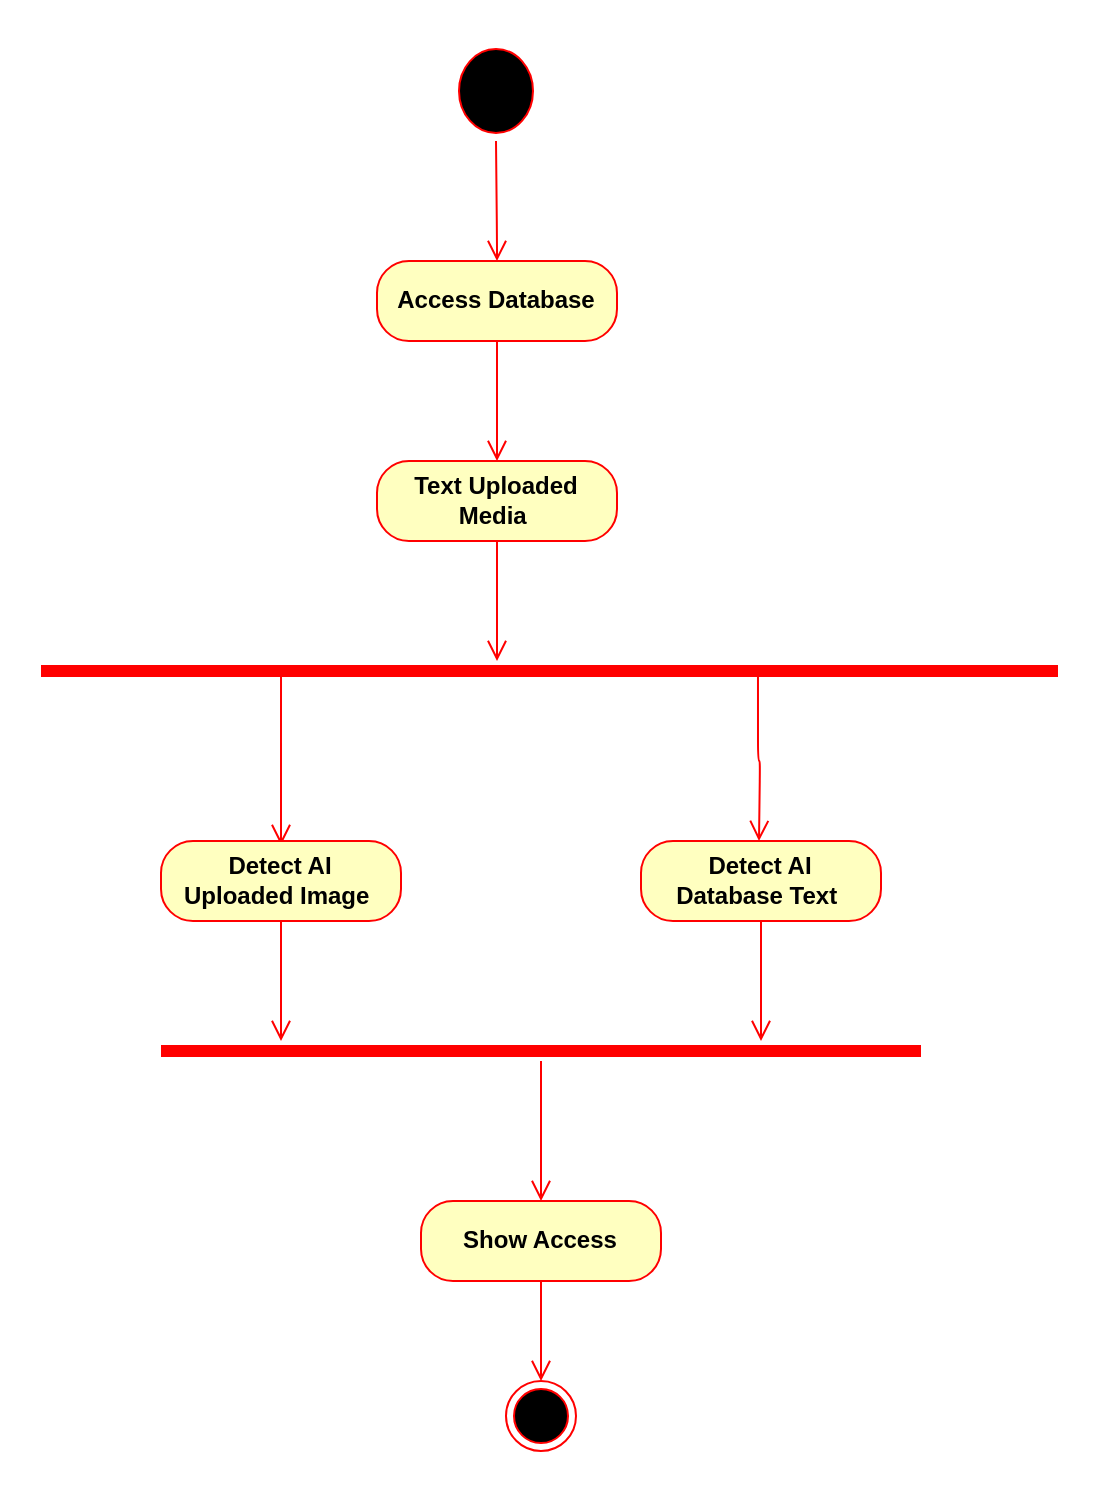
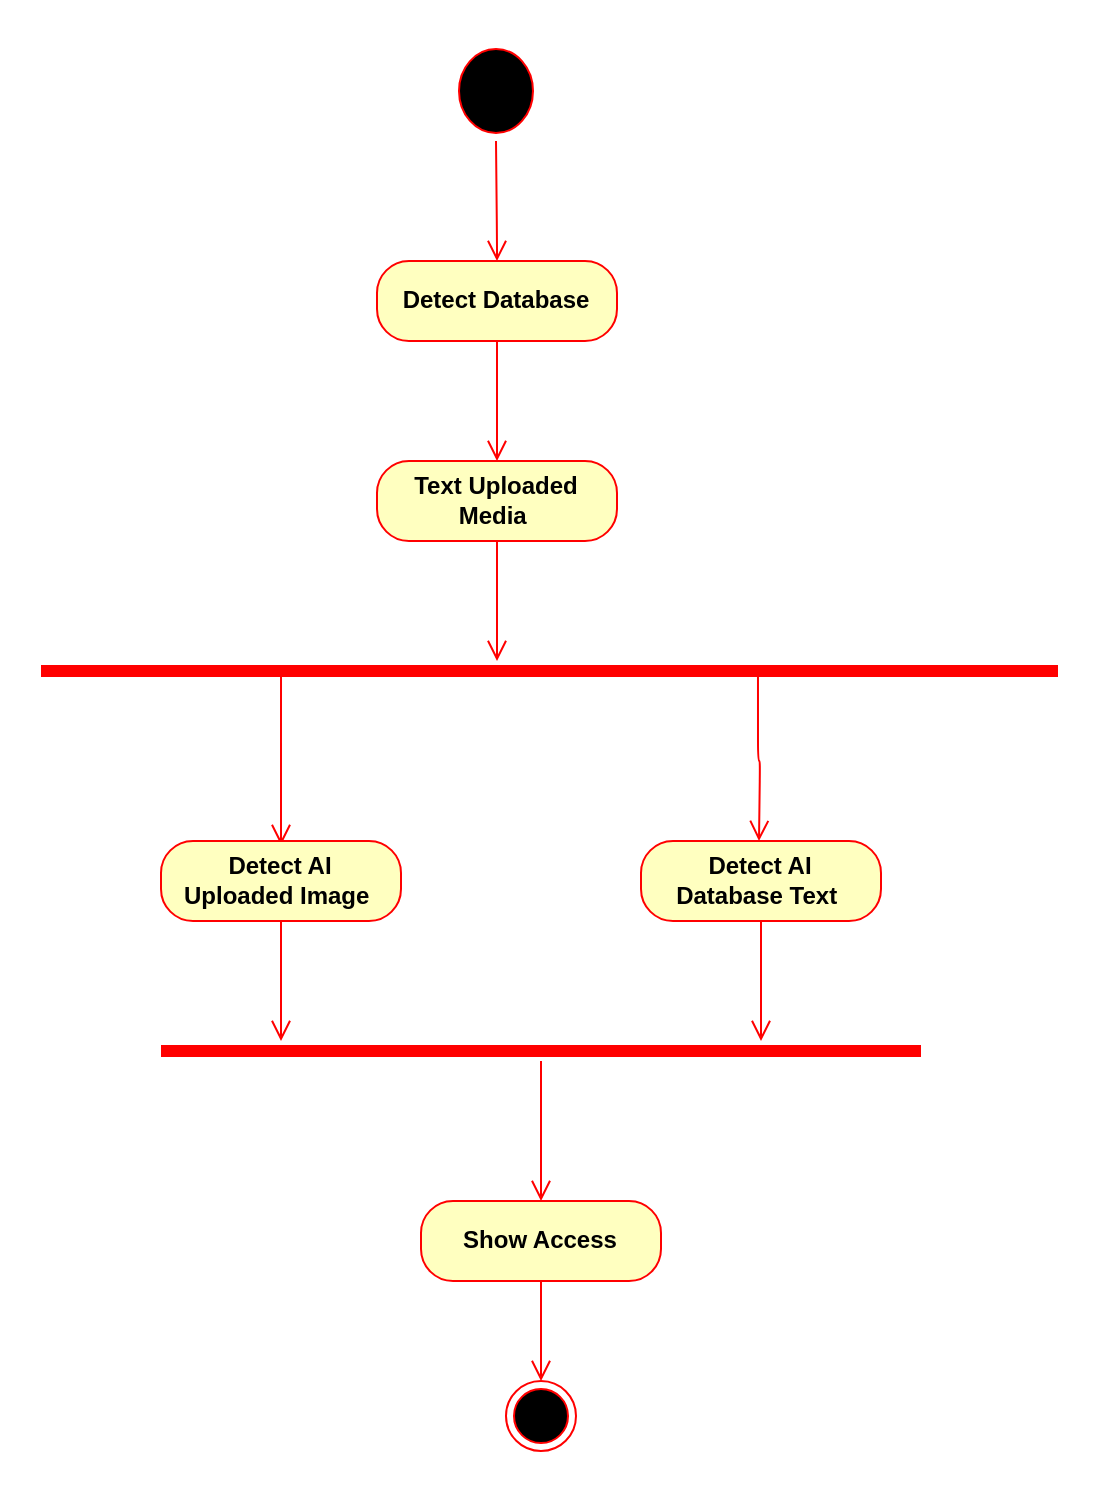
  <mxCell id="0" />
  <mxCell id="1" parent="0" />
  <mxCell id="2" value="" style="ellipse;html=1;shape=startState;fillColor=#000000;strokeColor=#ff0000;" vertex="1" parent="1"><mxGeometry x="225" y="20" width="45" height="50" as="geometry" /></mxCell>
  <mxCell id="3" value="" style="edgeStyle=orthogonalEdgeStyle;html=1;verticalAlign=bottom;endArrow=open;endSize=8;strokeColor=#ff0000;" edge="1" source="2" parent="1"><mxGeometry relative="1" as="geometry"><mxPoint x="248" y="130" as="targetPoint" /><Array as="points"><mxPoint x="248" y="120" /></Array></mxGeometry></mxCell>
- <mxCell id="4" value="&lt;b&gt;Access Database&lt;/b&gt;" style="rounded=1;whiteSpace=wrap;html=1;arcSize=40;fontColor=#000000;fillColor=#ffffc0;strokeColor=#ff0000;" vertex="1" parent="1"><mxGeometry x="188" y="130" width="120" height="40" as="geometry" /></mxCell>
+ <mxCell id="4" value="&lt;b&gt;Detect Database&lt;/b&gt;" style="rounded=1;whiteSpace=wrap;html=1;arcSize=40;fontColor=#000000;fillColor=#ffffc0;strokeColor=#ff0000;" vertex="1" parent="1"><mxGeometry x="188" y="130" width="120" height="40" as="geometry" /></mxCell>
  <mxCell id="5" value="" style="edgeStyle=orthogonalEdgeStyle;html=1;verticalAlign=bottom;endArrow=open;endSize=8;strokeColor=#ff0000;" edge="1" source="4" parent="1"><mxGeometry relative="1" as="geometry"><mxPoint x="248" y="230" as="targetPoint" /></mxGeometry></mxCell>
  <mxCell id="6" value="&lt;b&gt;Text Uploaded Media&amp;nbsp;&lt;/b&gt;" style="rounded=1;whiteSpace=wrap;html=1;arcSize=40;fontColor=#000000;fillColor=#ffffc0;strokeColor=#ff0000;" vertex="1" parent="1"><mxGeometry x="188" y="230" width="120" height="40" as="geometry" /></mxCell>
  <mxCell id="7" value="" style="edgeStyle=orthogonalEdgeStyle;html=1;verticalAlign=bottom;endArrow=open;endSize=8;strokeColor=#ff0000;" edge="1" source="6" parent="1"><mxGeometry relative="1" as="geometry"><mxPoint x="248" y="330" as="targetPoint" /></mxGeometry></mxCell>
  <mxCell id="8" value="" style="shape=line;html=1;strokeWidth=6;strokeColor=#ff0000;" vertex="1" parent="1"><mxGeometry x="20" y="330" width="508.5" height="10" as="geometry" /></mxCell>
  <mxCell id="9" value="" style="edgeStyle=orthogonalEdgeStyle;html=1;verticalAlign=bottom;endArrow=open;endSize=8;strokeColor=#ff0000;entryX=0.5;entryY=0;entryDx=0;entryDy=0;exitX=0.705;exitY=0.782;exitDx=0;exitDy=0;exitPerimeter=0;" edge="1" parent="1" source="8"><mxGeometry relative="1" as="geometry"><mxPoint x="379" y="420" as="targetPoint" /><mxPoint x="379" y="340" as="sourcePoint" /></mxGeometry></mxCell>
  <mxCell id="10" value="" style="edgeStyle=orthogonalEdgeStyle;html=1;verticalAlign=bottom;endArrow=open;endSize=8;strokeColor=#ff0000;entryX=0.5;entryY=0;entryDx=0;entryDy=0;exitX=0.236;exitY=0.345;exitDx=0;exitDy=0;exitPerimeter=0;" edge="1" parent="1" source="8"><mxGeometry relative="1" as="geometry"><mxPoint x="140" y="422" as="targetPoint" /><mxPoint x="140" y="342" as="sourcePoint" /></mxGeometry></mxCell>
  <mxCell id="11" value="&lt;b&gt;Detect AI Uploaded&amp;nbsp;Image&amp;nbsp;&lt;/b&gt;" style="rounded=1;whiteSpace=wrap;html=1;arcSize=40;fontColor=#000000;fillColor=#ffffc0;strokeColor=#ff0000;" vertex="1" parent="1"><mxGeometry x="80" y="420" width="120" height="40" as="geometry" /></mxCell>
  <mxCell id="12" value="" style="edgeStyle=orthogonalEdgeStyle;html=1;verticalAlign=bottom;endArrow=open;endSize=8;strokeColor=#ff0000;" edge="1" source="11" parent="1"><mxGeometry relative="1" as="geometry"><mxPoint x="140" y="520" as="targetPoint" /></mxGeometry></mxCell>
  <mxCell id="13" value="&lt;b&gt;Detect AI &lt;br&gt;Database Text&amp;nbsp;&lt;/b&gt;" style="rounded=1;whiteSpace=wrap;html=1;arcSize=40;fontColor=#000000;fillColor=#ffffc0;strokeColor=#ff0000;" vertex="1" parent="1"><mxGeometry x="320" y="420" width="120" height="40" as="geometry" /></mxCell>
  <mxCell id="14" value="" style="edgeStyle=orthogonalEdgeStyle;html=1;verticalAlign=bottom;endArrow=open;endSize=8;strokeColor=#ff0000;" edge="1" parent="1" source="13"><mxGeometry relative="1" as="geometry"><mxPoint x="380" y="520" as="targetPoint" /></mxGeometry></mxCell>
  <mxCell id="15" value="" style="shape=line;html=1;strokeWidth=6;strokeColor=#ff0000;" vertex="1" parent="1"><mxGeometry x="80" y="520" width="380" height="10" as="geometry" /></mxCell>
  <mxCell id="16" value="" style="edgeStyle=orthogonalEdgeStyle;html=1;verticalAlign=bottom;endArrow=open;endSize=8;strokeColor=#ff0000;" edge="1" source="15" parent="1"><mxGeometry relative="1" as="geometry"><mxPoint x="270" y="600" as="targetPoint" /><Array as="points"><mxPoint x="270" y="600" /></Array></mxGeometry></mxCell>
  <mxCell id="17" value="&lt;b&gt;Show Access&lt;/b&gt;" style="rounded=1;whiteSpace=wrap;html=1;arcSize=40;fontColor=#000000;fillColor=#ffffc0;strokeColor=#ff0000;" vertex="1" parent="1"><mxGeometry x="210" y="600" width="120" height="40" as="geometry" /></mxCell>
  <mxCell id="18" value="" style="edgeStyle=orthogonalEdgeStyle;html=1;verticalAlign=bottom;endArrow=open;endSize=8;strokeColor=#ff0000;" edge="1" source="17" parent="1" target="19"><mxGeometry relative="1" as="geometry"><mxPoint x="270" y="700" as="targetPoint" /></mxGeometry></mxCell>
  <mxCell id="19" value="" style="ellipse;html=1;shape=endState;fillColor=#000000;strokeColor=#ff0000;" vertex="1" parent="1"><mxGeometry x="252.5" y="690" width="35" height="35" as="geometry" /></mxCell>
